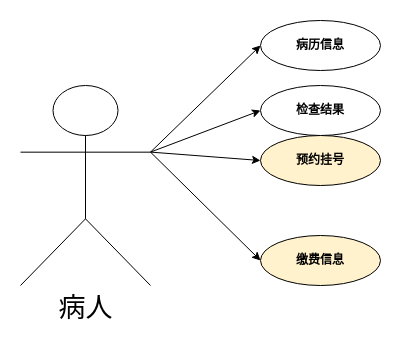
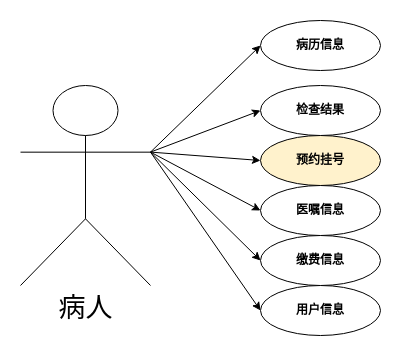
  <mxCell id="0" />
  <mxCell id="1" parent="0" />
  <mxCell id="2" value="病人" style="shape=umlActor;verticalLabelPosition=bottom;verticalAlign=top;html=1;fontSize=27;fontStyle=0" vertex="1" parent="1"><mxGeometry x="20" y="85" width="130" height="200" as="geometry" /></mxCell>
  <mxCell id="3" value="" style="endArrow=classic;html=1;rounded=0;exitX=1;exitY=0.333;exitDx=0;exitDy=0;exitPerimeter=0;entryX=0;entryY=0.5;entryDx=0;entryDy=0;" edge="1" parent="1" source="2" target="9"><mxGeometry width="50" height="50" relative="1" as="geometry"><mxPoint x="200" y="125" as="sourcePoint" /><mxPoint x="250" y="55" as="targetPoint" /></mxGeometry></mxCell>
  <mxCell id="4" value="" style="endArrow=classic;html=1;rounded=0;exitX=1;exitY=0.333;exitDx=0;exitDy=0;exitPerimeter=0;entryX=0;entryY=0.5;entryDx=0;entryDy=0;" edge="1" parent="1" source="2" target="12"><mxGeometry width="50" height="50" relative="1" as="geometry"><mxPoint x="180" y="158" as="sourcePoint" /><mxPoint x="240" y="115" as="targetPoint" /></mxGeometry></mxCell>
+ <mxCell id="5" value="" style="endArrow=classic;html=1;rounded=0;exitX=1;exitY=0.333;exitDx=0;exitDy=0;exitPerimeter=0;entryX=0;entryY=0.5;entryDx=0;entryDy=0;" edge="1" parent="1" source="2" target="10"><mxGeometry width="50" height="50" relative="1" as="geometry"><mxPoint x="250" y="224.997" as="sourcePoint" /><mxPoint x="250" y="205" as="targetPoint" /></mxGeometry></mxCell>
  <mxCell id="6" value="" style="endArrow=classic;html=1;rounded=0;exitX=1;exitY=0.333;exitDx=0;exitDy=0;exitPerimeter=0;entryX=0;entryY=0.5;entryDx=0;entryDy=0;" edge="1" parent="1" source="2" target="13"><mxGeometry width="50" height="50" relative="1" as="geometry"><mxPoint x="160" y="204.997" as="sourcePoint" /><mxPoint x="280" y="265" as="targetPoint" /></mxGeometry></mxCell>
  <mxCell id="7" value="" style="endArrow=classic;html=1;rounded=0;exitX=1;exitY=0.333;exitDx=0;exitDy=0;exitPerimeter=0;entryX=0;entryY=0.5;entryDx=0;entryDy=0;" edge="1" parent="1" source="2" target="11"><mxGeometry width="50" height="50" relative="1" as="geometry"><mxPoint x="304" y="161.667" as="sourcePoint" /><mxPoint x="260" y="175" as="targetPoint" /></mxGeometry></mxCell>
+ <mxCell id="8" value="" style="endArrow=classic;html=1;rounded=0;exitX=1;exitY=0.333;exitDx=0;exitDy=0;exitPerimeter=0;entryX=0;entryY=0.5;entryDx=0;entryDy=0;" edge="1" parent="1" source="2" target="14"><mxGeometry width="50" height="50" relative="1" as="geometry"><mxPoint x="80" y="215" as="sourcePoint" /><mxPoint x="240" y="265" as="targetPoint" /></mxGeometry></mxCell>
  <mxCell id="9" value="病历信息" style="ellipse;whiteSpace=wrap;html=1;fontStyle=1" vertex="1" parent="1"><mxGeometry x="260" y="20" width="120" height="50" as="geometry" /></mxCell>
+ <mxCell id="10" value="医嘱信息" style="ellipse;whiteSpace=wrap;html=1;fontStyle=1" vertex="1" parent="1"><mxGeometry x="260" y="185" width="120" height="50" as="geometry" /></mxCell>
  <mxCell id="11" value="预约挂号" style="ellipse;whiteSpace=wrap;html=1;fontStyle=1;fillColor=#fff2cc;" vertex="1" parent="1"><mxGeometry x="260" y="135" width="120" height="50" as="geometry" /></mxCell>
  <mxCell id="12" value="检查结果" style="ellipse;whiteSpace=wrap;html=1;fontStyle=1" vertex="1" parent="1"><mxGeometry x="260" y="85" width="120" height="50" as="geometry" /></mxCell>
- <mxCell id="13" value="缴费信息" style="ellipse;whiteSpace=wrap;html=1;fontStyle=1;fillColor=#fff2cc;" vertex="1" parent="1"><mxGeometry x="260" y="235" width="120" height="50" as="geometry" /></mxCell>
+ <mxCell id="13" value="缴费信息" style="ellipse;whiteSpace=wrap;html=1;fontStyle=1" vertex="1" parent="1"><mxGeometry x="260" y="235" width="120" height="50" as="geometry" /></mxCell>
+ <mxCell id="14" value="用户信息" style="ellipse;whiteSpace=wrap;html=1;fontStyle=1" vertex="1" parent="1"><mxGeometry x="260" y="285" width="120" height="50" as="geometry" /></mxCell>
